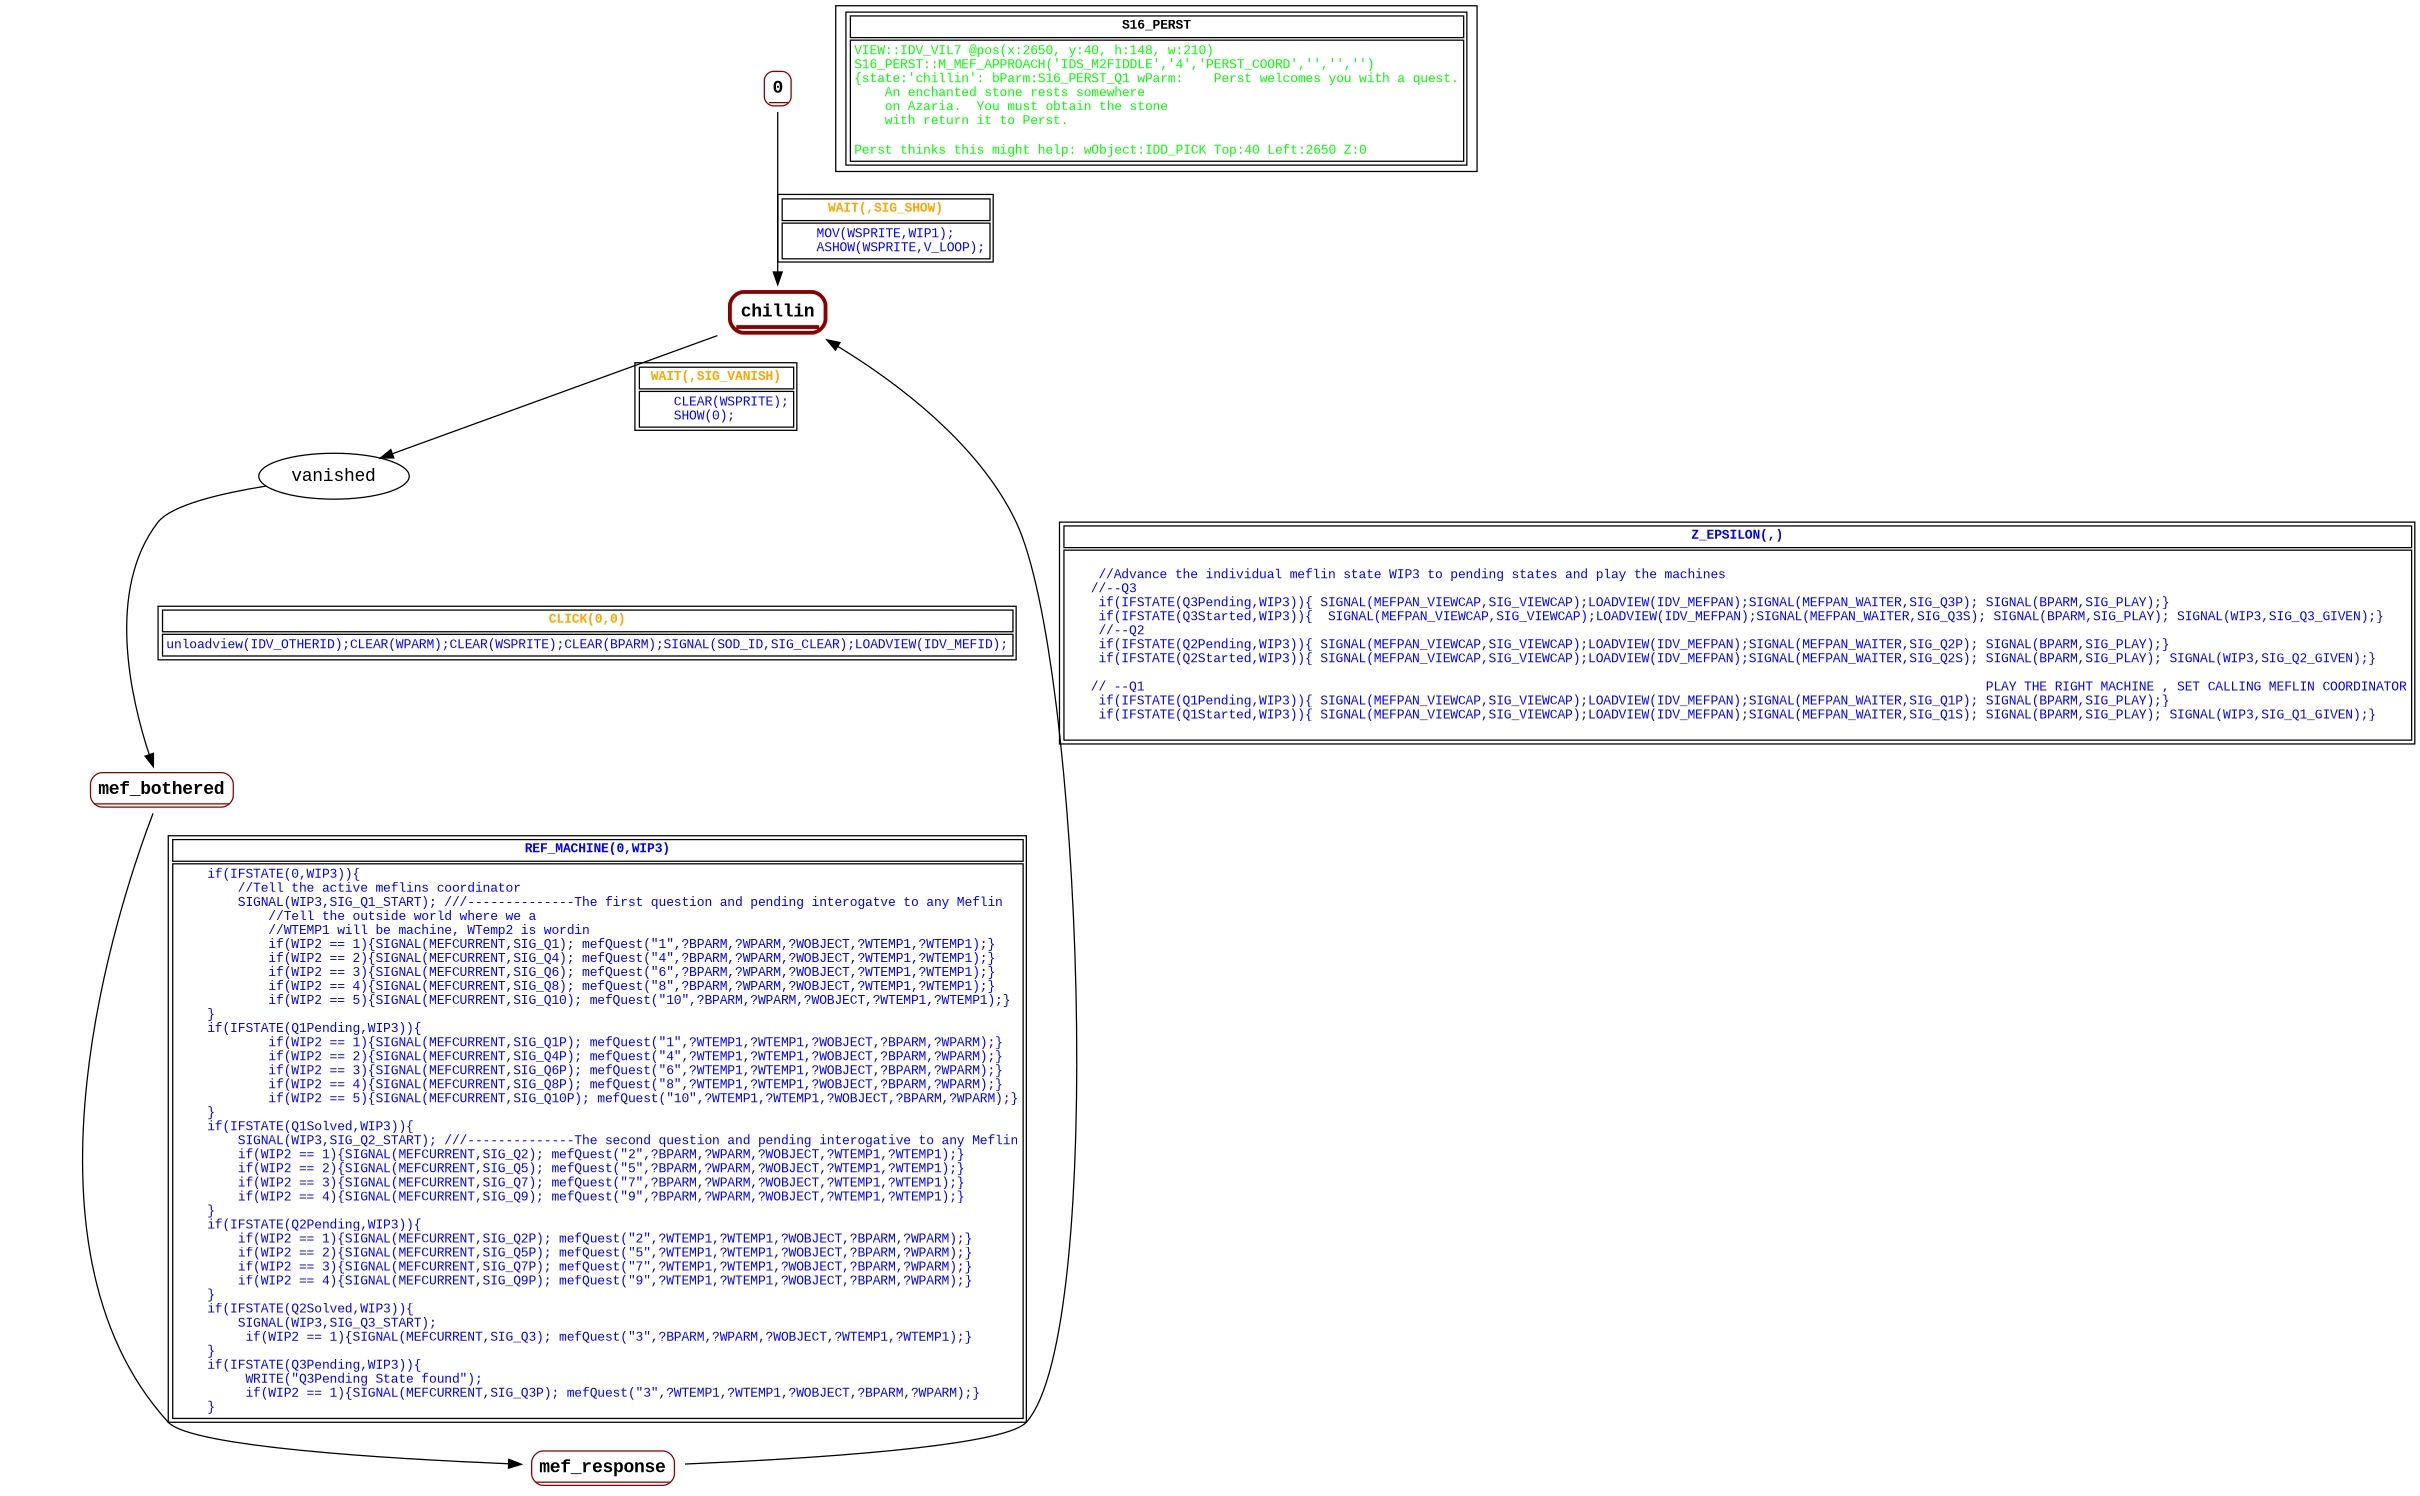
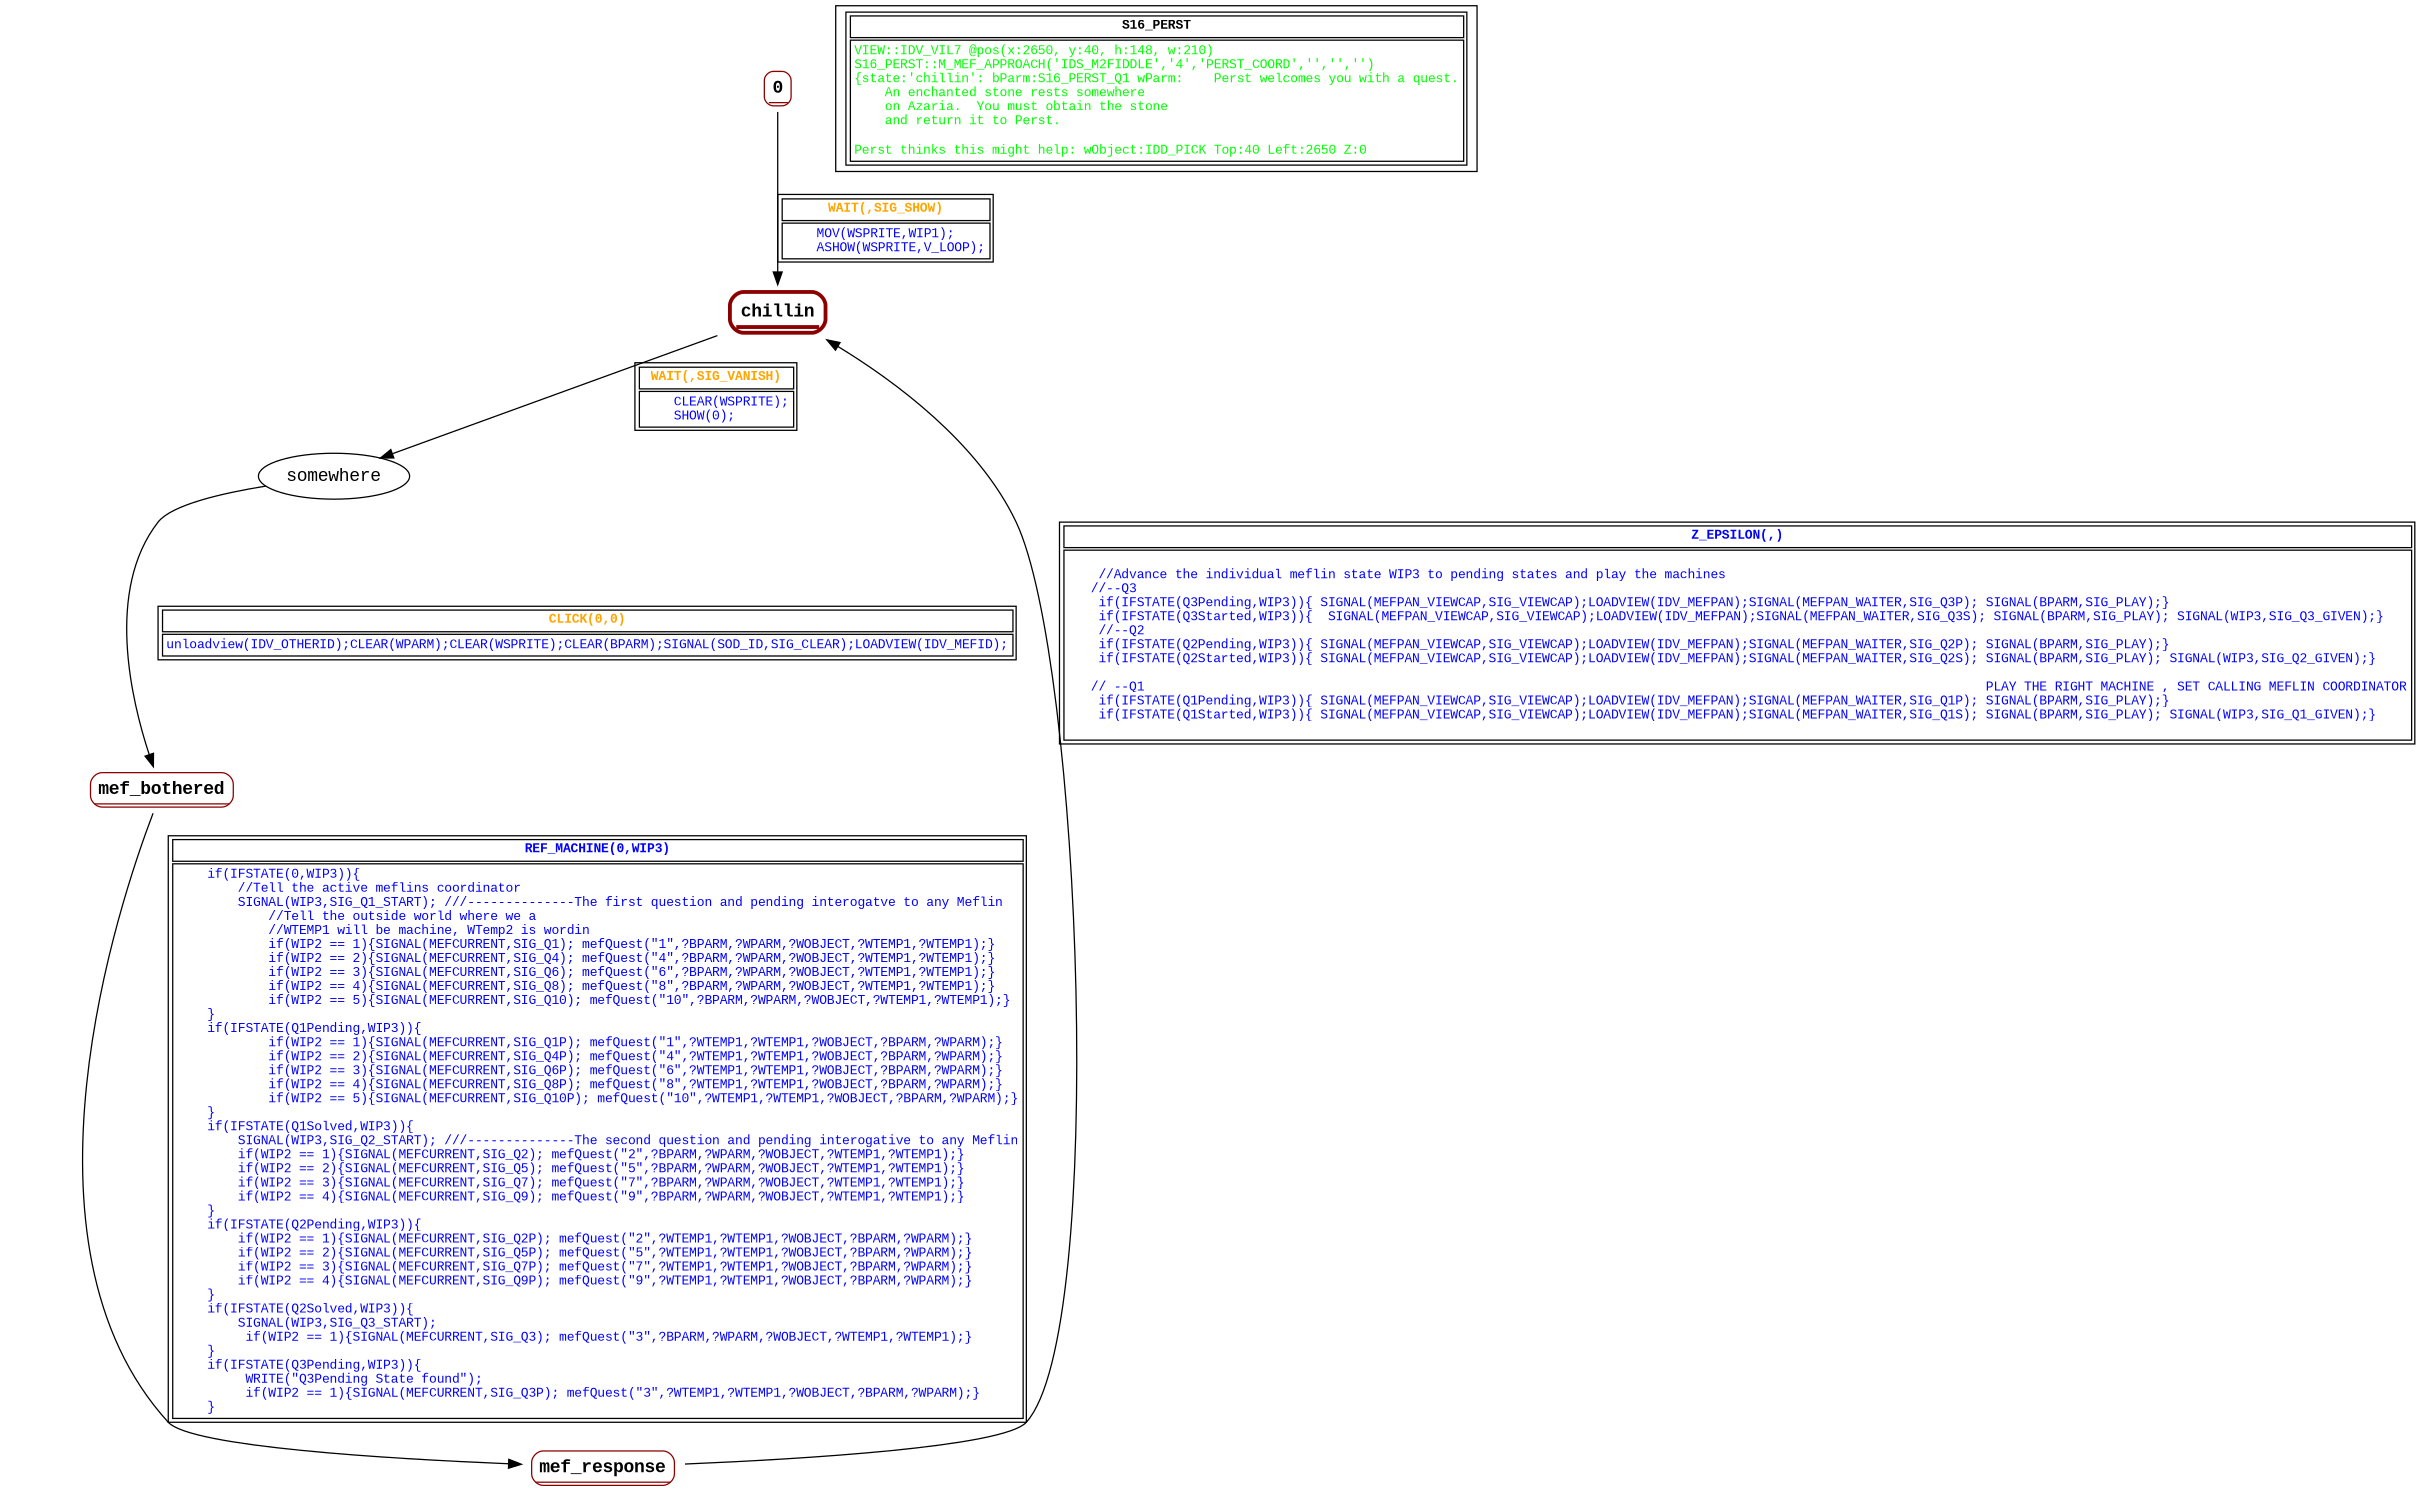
  digraph {
    fontname="Courier New"
    node [fontname="Courier New" fontsize=14 shape=none]
    edge [fontcolor=orange fontname="Courier New" fontsize=10]
    n1 [label=< <table border="1" color="darkred" style="rounded"><tr><td sides="b"><b>0<br align="left"/></b></td></tr> </table>>]
    n2 [label=< <table border="3" color="darkred" style="rounded"><tr><td sides="b"><b>chillin<br align="left"/></b></td></tr> </table>>]
-   vanished [shape=oval fontsize=""]
+   vanished [shape=oval label=somewhere fontsize=""]
    n4 [label=< <table border="1" color="darkred" style="rounded"><tr><td sides="b"><b>mef_bothered<br align="left"/></b></td></tr> </table>>]
    n5 [label=< <table border="1" color="darkred" style="rounded"><tr><td sides="b"><b>mef_response<br align="left"/></b></td></tr> </table>>]
-   n6 [fontsize=10 label=< <table border="1"><tr><td><b>S16_PERST<br align="left"/></b></td></tr> <tr><td><font point-size="10" color ="green">VIEW::IDV_VIL7 @pos(x:2650, y:40, h:148, w:210)<br align="left"/>S16_PERST::M_MEF_APPROACH(&apos;IDS_M2FIDDLE&apos;,&apos;4&apos;,&apos;PERST_COORD&apos;,&apos;&apos;,&apos;&apos;,&apos;&apos;)<br align="left"/>			&#123;state:&apos;chillin&apos;: bParm:S16_PERST_Q1 wParm:    Perst welcomes you with a quest.<br align="left"/>    An enchanted stone rests somewhere<br align="left"/>    on Azaria.  You must obtain the stone<br align="left"/>    with return it to Perst.<br align="left"/>	<br align="left"/>	Perst thinks this might help: wObject:IDD_PICK Top:40 Left:2650 Z:0<br align="left"/></font></td></tr></table>> shape=record]
+   n6 [fontsize=10 label=< <table border="1"><tr><td><b>S16_PERST<br align="left"/></b></td></tr> <tr><td><font point-size="10" color ="green">VIEW::IDV_VIL7 @pos(x:2650, y:40, h:148, w:210)<br align="left"/>S16_PERST::M_MEF_APPROACH(&apos;IDS_M2FIDDLE&apos;,&apos;4&apos;,&apos;PERST_COORD&apos;,&apos;&apos;,&apos;&apos;,&apos;&apos;)<br align="left"/>			&#123;state:&apos;chillin&apos;: bParm:S16_PERST_Q1 wParm:    Perst welcomes you with a quest.<br align="left"/>    An enchanted stone rests somewhere<br align="left"/>    on Azaria.  You must obtain the stone<br align="left"/>    and return it to Perst.<br align="left"/>	<br align="left"/>	Perst thinks this might help: wObject:IDD_PICK Top:40 Left:2650 Z:0<br align="left"/></font></td></tr></table>> shape=record]
    n1 -> n2 [label=< <table border="1"><tr><td><b>WAIT(,SIG_SHOW)<br align="left"/></b></td></tr> <tr><td><font point-size="10" color ="blue">    MOV(WSPRITE,WIP1);<br align="left"/>    ASHOW(WSPRITE,V_LOOP);<br align="left"/></font></td></tr></table>>]
    n2 -> vanished [label=< <table border="1"><tr><td><b>WAIT(,SIG_VANISH)<br align="left"/></b></td></tr> <tr><td><font point-size="10" color ="blue">    CLEAR(WSPRITE);<br align="left"/>    SHOW(0);<br align="left"/></font></td></tr></table>>]
    vanished -> n4 [label=< <table border="1"><tr><td><b>CLICK(0,0)<br align="left"/></b></td></tr> <tr><td><font point-size="10" color ="blue">unloadview(IDV_OTHERID);CLEAR(WPARM);CLEAR(WSPRITE);CLEAR(BPARM);SIGNAL(SOD_ID,SIG_CLEAR);LOADVIEW(IDV_MEFID);<br align="left"/></font></td></tr></table>>]
    n4 -> n5 [fontcolor=blue label=< <table border="1"><tr><td><b>REF_MACHINE(0,WIP3)<br align="left"/></b></td></tr> <tr><td><font point-size="10" color ="blue">    if(IFSTATE(0,WIP3))&#123;<br align="left"/>        //Tell the active meflins coordinator<br align="left"/>        SIGNAL(WIP3,SIG_Q1_START); ///--------------The first question and pending interogatve to any Meflin<br align="left"/>            //Tell the outside world where we a<br align="left"/>            //WTEMP1 will be machine, WTemp2 is wordin<br align="left"/>            if(WIP2 == 1)&#123;SIGNAL(MEFCURRENT,SIG_Q1); mefQuest(&quot;1&quot;,?BPARM,?WPARM,?WOBJECT,?WTEMP1,?WTEMP1);&#125;<br align="left"/>            if(WIP2 == 2)&#123;SIGNAL(MEFCURRENT,SIG_Q4); mefQuest(&quot;4&quot;,?BPARM,?WPARM,?WOBJECT,?WTEMP1,?WTEMP1);&#125;<br align="left"/>            if(WIP2 == 3)&#123;SIGNAL(MEFCURRENT,SIG_Q6); mefQuest(&quot;6&quot;,?BPARM,?WPARM,?WOBJECT,?WTEMP1,?WTEMP1);&#125;<br align="left"/>            if(WIP2 == 4)&#123;SIGNAL(MEFCURRENT,SIG_Q8); mefQuest(&quot;8&quot;,?BPARM,?WPARM,?WOBJECT,?WTEMP1,?WTEMP1);&#125;<br align="left"/>            if(WIP2 == 5)&#123;SIGNAL(MEFCURRENT,SIG_Q10); mefQuest(&quot;10&quot;,?BPARM,?WPARM,?WOBJECT,?WTEMP1,?WTEMP1);&#125;<br align="left"/>    &#125;<br align="left"/>    if(IFSTATE(Q1Pending,WIP3))&#123;<br align="left"/>            if(WIP2 == 1)&#123;SIGNAL(MEFCURRENT,SIG_Q1P); mefQuest(&quot;1&quot;,?WTEMP1,?WTEMP1,?WOBJECT,?BPARM,?WPARM);&#125;<br align="left"/>            if(WIP2 == 2)&#123;SIGNAL(MEFCURRENT,SIG_Q4P); mefQuest(&quot;4&quot;,?WTEMP1,?WTEMP1,?WOBJECT,?BPARM,?WPARM);&#125;<br align="left"/>            if(WIP2 == 3)&#123;SIGNAL(MEFCURRENT,SIG_Q6P); mefQuest(&quot;6&quot;,?WTEMP1,?WTEMP1,?WOBJECT,?BPARM,?WPARM);&#125;<br align="left"/>            if(WIP2 == 4)&#123;SIGNAL(MEFCURRENT,SIG_Q8P); mefQuest(&quot;8&quot;,?WTEMP1,?WTEMP1,?WOBJECT,?BPARM,?WPARM);&#125;<br align="left"/>            if(WIP2 == 5)&#123;SIGNAL(MEFCURRENT,SIG_Q10P); mefQuest(&quot;10&quot;,?WTEMP1,?WTEMP1,?WOBJECT,?BPARM,?WPARM);&#125;<br align="left"/>    &#125;<br align="left"/>    if(IFSTATE(Q1Solved,WIP3))&#123;<br align="left"/>        SIGNAL(WIP3,SIG_Q2_START); ///--------------The second question and pending interogative to any Meflin<br align="left"/>        if(WIP2 == 1)&#123;SIGNAL(MEFCURRENT,SIG_Q2); mefQuest(&quot;2&quot;,?BPARM,?WPARM,?WOBJECT,?WTEMP1,?WTEMP1);&#125;<br align="left"/>        if(WIP2 == 2)&#123;SIGNAL(MEFCURRENT,SIG_Q5); mefQuest(&quot;5&quot;,?BPARM,?WPARM,?WOBJECT,?WTEMP1,?WTEMP1);&#125;<br align="left"/>        if(WIP2 == 3)&#123;SIGNAL(MEFCURRENT,SIG_Q7); mefQuest(&quot;7&quot;,?BPARM,?WPARM,?WOBJECT,?WTEMP1,?WTEMP1);&#125;<br align="left"/>        if(WIP2 == 4)&#123;SIGNAL(MEFCURRENT,SIG_Q9); mefQuest(&quot;9&quot;,?BPARM,?WPARM,?WOBJECT,?WTEMP1,?WTEMP1);&#125;       <br align="left"/>    &#125;<br align="left"/>    if(IFSTATE(Q2Pending,WIP3))&#123;<br align="left"/>        if(WIP2 == 1)&#123;SIGNAL(MEFCURRENT,SIG_Q2P); mefQuest(&quot;2&quot;,?WTEMP1,?WTEMP1,?WOBJECT,?BPARM,?WPARM);&#125;<br align="left"/>        if(WIP2 == 2)&#123;SIGNAL(MEFCURRENT,SIG_Q5P); mefQuest(&quot;5&quot;,?WTEMP1,?WTEMP1,?WOBJECT,?BPARM,?WPARM);&#125;<br align="left"/>        if(WIP2 == 3)&#123;SIGNAL(MEFCURRENT,SIG_Q7P); mefQuest(&quot;7&quot;,?WTEMP1,?WTEMP1,?WOBJECT,?BPARM,?WPARM);&#125;<br align="left"/>        if(WIP2 == 4)&#123;SIGNAL(MEFCURRENT,SIG_Q9P); mefQuest(&quot;9&quot;,?WTEMP1,?WTEMP1,?WOBJECT,?BPARM,?WPARM);&#125;<br align="left"/>    &#125;<br align="left"/>    if(IFSTATE(Q2Solved,WIP3))&#123;<br align="left"/>        SIGNAL(WIP3,SIG_Q3_START);  <br align="left"/>         if(WIP2 == 1)&#123;SIGNAL(MEFCURRENT,SIG_Q3); mefQuest(&quot;3&quot;,?BPARM,?WPARM,?WOBJECT,?WTEMP1,?WTEMP1);&#125;<br align="left"/>    &#125;<br align="left"/>    if(IFSTATE(Q3Pending,WIP3))&#123;<br align="left"/>         WRITE(&quot;Q3Pending State found&quot;);<br align="left"/>         if(WIP2 == 1)&#123;SIGNAL(MEFCURRENT,SIG_Q3P); mefQuest(&quot;3&quot;,?WTEMP1,?WTEMP1,?WOBJECT,?BPARM,?WPARM);&#125;<br align="left"/>    &#125;<br align="left"/></font></td></tr></table>>]
    n5 -> n2 [fontcolor=blue label=< <table border="1"><tr><td><b>Z_EPSILON(,)<br align="left"/></b></td></tr> <tr><td><font point-size="10" color ="blue">    <br align="left"/>    //Advance the individual meflin state WIP3 to pending states and play the machines<br align="left"/>   //--Q3<br align="left"/>    if(IFSTATE(Q3Pending,WIP3))&#123; SIGNAL(MEFPAN_VIEWCAP,SIG_VIEWCAP);LOADVIEW(IDV_MEFPAN);SIGNAL(MEFPAN_WAITER,SIG_Q3P); SIGNAL(BPARM,SIG_PLAY);&#125;<br align="left"/>    if(IFSTATE(Q3Started,WIP3))&#123;  SIGNAL(MEFPAN_VIEWCAP,SIG_VIEWCAP);LOADVIEW(IDV_MEFPAN);SIGNAL(MEFPAN_WAITER,SIG_Q3S); SIGNAL(BPARM,SIG_PLAY); SIGNAL(WIP3,SIG_Q3_GIVEN);&#125;<br align="left"/>    //--Q2<br align="left"/>    if(IFSTATE(Q2Pending,WIP3))&#123; SIGNAL(MEFPAN_VIEWCAP,SIG_VIEWCAP);LOADVIEW(IDV_MEFPAN);SIGNAL(MEFPAN_WAITER,SIG_Q2P); SIGNAL(BPARM,SIG_PLAY);&#125;<br align="left"/>    if(IFSTATE(Q2Started,WIP3))&#123; SIGNAL(MEFPAN_VIEWCAP,SIG_VIEWCAP);LOADVIEW(IDV_MEFPAN);SIGNAL(MEFPAN_WAITER,SIG_Q2S); SIGNAL(BPARM,SIG_PLAY); SIGNAL(WIP3,SIG_Q2_GIVEN);&#125;<br align="left"/>   <br align="left"/>   // --Q1                                                                                                              PLAY THE RIGHT MACHINE , SET CALLING MEFLIN COORDINATOR<br align="left"/>    if(IFSTATE(Q1Pending,WIP3))&#123; SIGNAL(MEFPAN_VIEWCAP,SIG_VIEWCAP);LOADVIEW(IDV_MEFPAN);SIGNAL(MEFPAN_WAITER,SIG_Q1P); SIGNAL(BPARM,SIG_PLAY);&#125;<br align="left"/>    if(IFSTATE(Q1Started,WIP3))&#123; SIGNAL(MEFPAN_VIEWCAP,SIG_VIEWCAP);LOADVIEW(IDV_MEFPAN);SIGNAL(MEFPAN_WAITER,SIG_Q1S); SIGNAL(BPARM,SIG_PLAY); SIGNAL(WIP3,SIG_Q1_GIVEN);&#125;<br align="left"/>   <br align="left"/></font></td></tr></table>>]
  }
